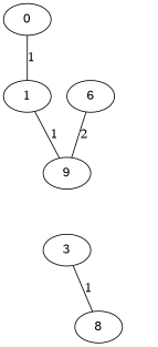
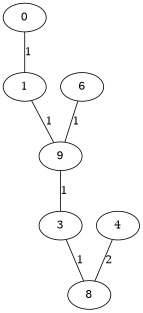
  graph {
    0
    1
    n3 [label=9]
    3
    n5 [label=8]
    6
+   4
    0 -- 1 [label=1]
    1 -- n3 [label=1]
+   n3 -- 3 [label=1]
    3 -- n5 [label=1]
-   6 -- n3 [label=2]
+   6 -- n3 [label=1]
+   4 -- n5 [label=2]
  }
